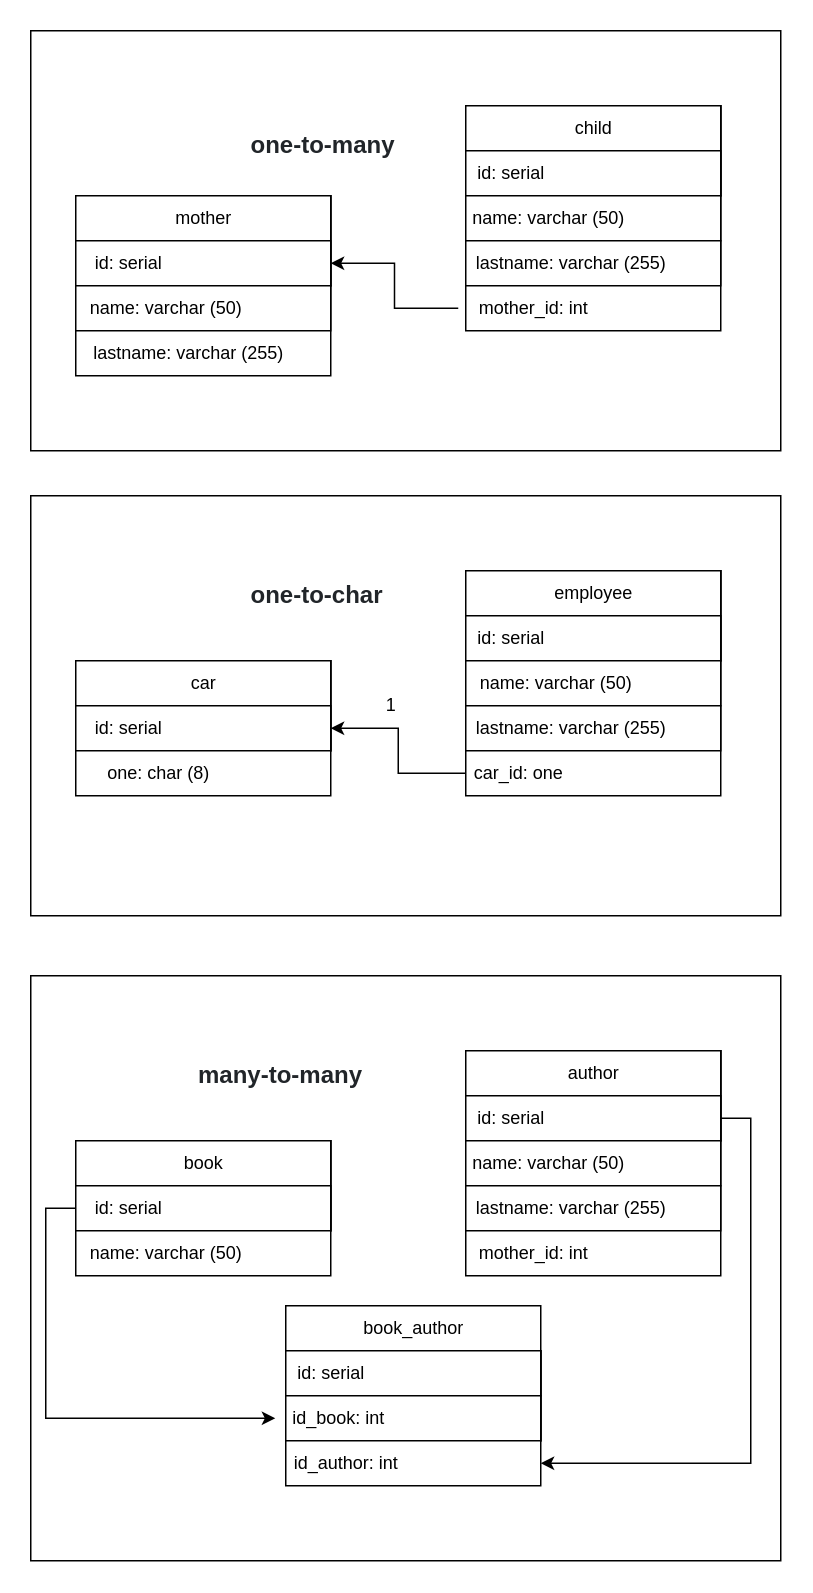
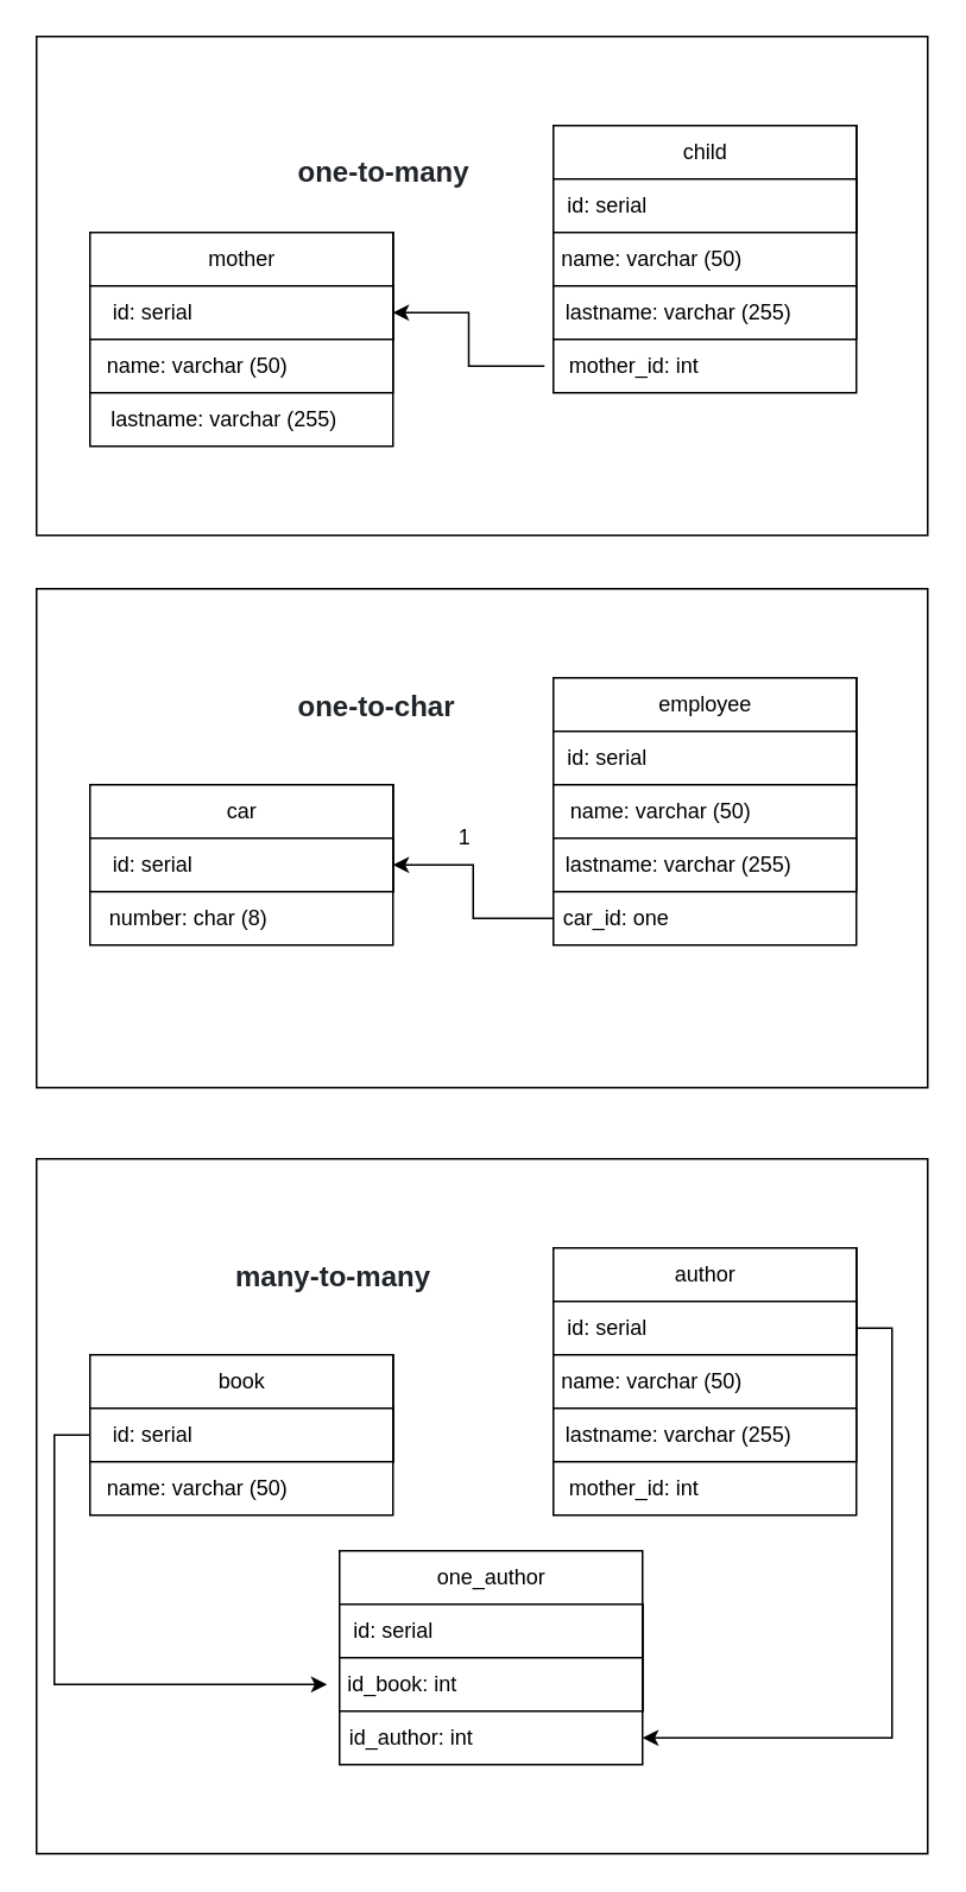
  <mxCell id="0" />
  <mxCell id="1" parent="0" />
  <mxCell id="2" value="" style="rounded=0;whiteSpace=wrap;html=1;" vertex="1" parent="1"><mxGeometry x="20" y="20" width="500" height="280" as="geometry" /></mxCell>
  <mxCell id="3" value="" style="rounded=0;whiteSpace=wrap;html=1;" vertex="1" parent="1"><mxGeometry x="310" y="160" width="170" height="60" as="geometry" /></mxCell>
  <mxCell id="4" value="" style="rounded=0;whiteSpace=wrap;html=1;" vertex="1" parent="1"><mxGeometry x="50" y="130" width="170" height="60" as="geometry" /></mxCell>
  <mxCell id="5" value="" style="rounded=0;whiteSpace=wrap;html=1;" vertex="1" parent="1"><mxGeometry x="100" y="130" width="120" height="60" as="geometry" /></mxCell>
  <mxCell id="6" value="" style="rounded=0;whiteSpace=wrap;html=1;" vertex="1" parent="1"><mxGeometry x="50" y="190" width="170" height="60" as="geometry" /></mxCell>
  <mxCell id="7" value="" style="rounded=0;whiteSpace=wrap;html=1;" vertex="1" parent="1"><mxGeometry x="50" y="160" width="170" height="60" as="geometry" /></mxCell>
  <mxCell id="8" value="" style="rounded=0;whiteSpace=wrap;html=1;" vertex="1" parent="1"><mxGeometry x="50" y="130" width="170" height="60" as="geometry" /></mxCell>
  <mxCell id="9" value="" style="endArrow=none;html=1;rounded=0;entryX=1;entryY=0.5;entryDx=0;entryDy=0;exitX=0;exitY=0.5;exitDx=0;exitDy=0;" edge="1" parent="1" source="8" target="8"><mxGeometry width="50" height="50" relative="1" as="geometry"><mxPoint x="100" y="160" as="sourcePoint" /><mxPoint x="150" y="110" as="targetPoint" /></mxGeometry></mxCell>
  <mxCell id="10" value="mother" style="text;html=1;align=center;verticalAlign=middle;resizable=0;points=[];autosize=1;strokeColor=none;fillColor=none;" vertex="1" parent="1"><mxGeometry x="105" y="130" width="60" height="30" as="geometry" /></mxCell>
  <mxCell id="11" value="id: serial" style="text;html=1;align=center;verticalAlign=middle;resizable=0;points=[];autosize=1;strokeColor=none;fillColor=none;" vertex="1" parent="1"><mxGeometry x="50" y="160" width="70" height="30" as="geometry" /></mxCell>
  <mxCell id="12" value="name: varchar (50)" style="text;html=1;align=center;verticalAlign=middle;resizable=0;points=[];autosize=1;strokeColor=none;fillColor=none;" vertex="1" parent="1"><mxGeometry x="50" y="190" width="120" height="30" as="geometry" /></mxCell>
  <mxCell id="13" value="lastname: varchar (255)" style="text;html=1;align=center;verticalAlign=middle;resizable=0;points=[];autosize=1;strokeColor=none;fillColor=none;" vertex="1" parent="1"><mxGeometry x="50" y="220" width="150" height="30" as="geometry" /></mxCell>
  <mxCell id="14" value="" style="rounded=0;whiteSpace=wrap;html=1;" vertex="1" parent="1"><mxGeometry x="310" y="70" width="170" height="60" as="geometry" /></mxCell>
  <mxCell id="15" value="" style="rounded=0;whiteSpace=wrap;html=1;" vertex="1" parent="1"><mxGeometry x="360" y="70" width="120" height="60" as="geometry" /></mxCell>
  <mxCell id="16" value="" style="rounded=0;whiteSpace=wrap;html=1;" vertex="1" parent="1"><mxGeometry x="310" y="130" width="170" height="60" as="geometry" /></mxCell>
  <mxCell id="17" value="" style="rounded=0;whiteSpace=wrap;html=1;" vertex="1" parent="1"><mxGeometry x="310" y="100" width="170" height="60" as="geometry" /></mxCell>
  <mxCell id="18" value="" style="rounded=0;whiteSpace=wrap;html=1;" vertex="1" parent="1"><mxGeometry x="310" y="70" width="170" height="60" as="geometry" /></mxCell>
  <mxCell id="19" value="" style="endArrow=none;html=1;rounded=0;entryX=1;entryY=0.5;entryDx=0;entryDy=0;exitX=0;exitY=0.5;exitDx=0;exitDy=0;" edge="1" parent="1" source="18" target="18"><mxGeometry width="50" height="50" relative="1" as="geometry"><mxPoint x="360" y="100" as="sourcePoint" /><mxPoint x="410" y="50" as="targetPoint" /></mxGeometry></mxCell>
  <mxCell id="20" value="child" style="text;html=1;align=center;verticalAlign=middle;resizable=0;points=[];autosize=1;strokeColor=none;fillColor=none;" vertex="1" parent="1"><mxGeometry x="370" y="70" width="50" height="30" as="geometry" /></mxCell>
  <mxCell id="21" value="id: serial" style="text;html=1;align=center;verticalAlign=middle;resizable=0;points=[];autosize=1;strokeColor=none;fillColor=none;" vertex="1" parent="1"><mxGeometry x="305" y="100" width="70" height="30" as="geometry" /></mxCell>
  <mxCell id="22" value="name: varchar (50)" style="text;html=1;align=center;verticalAlign=middle;resizable=0;points=[];autosize=1;strokeColor=none;fillColor=none;" vertex="1" parent="1"><mxGeometry x="305" y="130" width="120" height="30" as="geometry" /></mxCell>
  <mxCell id="23" value="lastname: varchar (255)" style="text;html=1;align=center;verticalAlign=middle;resizable=0;points=[];autosize=1;strokeColor=none;fillColor=none;" vertex="1" parent="1"><mxGeometry x="305" y="160" width="150" height="30" as="geometry" /></mxCell>
  <mxCell id="24" style="edgeStyle=orthogonalEdgeStyle;rounded=0;orthogonalLoop=1;jettySize=auto;html=1;entryX=1;entryY=0.75;entryDx=0;entryDy=0;" edge="1" parent="1" source="25" target="8"><mxGeometry relative="1" as="geometry" /></mxCell>
  <mxCell id="25" value="mother_id: int" style="text;html=1;align=center;verticalAlign=middle;resizable=0;points=[];autosize=1;strokeColor=none;fillColor=none;" vertex="1" parent="1"><mxGeometry x="305" y="190" width="100" height="30" as="geometry" /></mxCell>
  <mxCell id="26" value="&lt;strong style=&quot;box-sizing: border-box; font-weight: bolder; color: rgb(33, 37, 41); font-family: Arial, &amp;quot;Helvetica Neue&amp;quot;, sans-serif; font-size: 16px; font-style: normal; font-variant-ligatures: normal; font-variant-caps: normal; letter-spacing: normal; orphans: 2; text-align: left; text-indent: 0px; text-transform: none; widows: 2; word-spacing: 0px; -webkit-text-stroke-width: 0px; background-color: rgb(255, 255, 255); text-decoration-thickness: initial; text-decoration-style: initial; text-decoration-color: initial;&quot;&gt;one-to-many&lt;/strong&gt;" style="text;whiteSpace=wrap;html=1;" vertex="1" parent="1"><mxGeometry x="165" y="80" width="130" height="40" as="geometry" /></mxCell>
  <mxCell id="27" value="" style="rounded=0;whiteSpace=wrap;html=1;" vertex="1" parent="1"><mxGeometry x="20" y="330" width="500" height="280" as="geometry" /></mxCell>
  <mxCell id="28" value="" style="rounded=0;whiteSpace=wrap;html=1;" vertex="1" parent="1"><mxGeometry x="310" y="470" width="170" height="60" as="geometry" /></mxCell>
  <mxCell id="29" value="" style="rounded=0;whiteSpace=wrap;html=1;" vertex="1" parent="1"><mxGeometry x="50" y="440" width="170" height="60" as="geometry" /></mxCell>
  <mxCell id="30" value="" style="rounded=0;whiteSpace=wrap;html=1;" vertex="1" parent="1"><mxGeometry x="100" y="440" width="120" height="60" as="geometry" /></mxCell>
  <mxCell id="31" value="" style="rounded=0;whiteSpace=wrap;html=1;" vertex="1" parent="1"><mxGeometry x="50" y="470" width="170" height="60" as="geometry" /></mxCell>
  <mxCell id="32" value="" style="rounded=0;whiteSpace=wrap;html=1;" vertex="1" parent="1"><mxGeometry x="50" y="440" width="170" height="60" as="geometry" /></mxCell>
  <mxCell id="33" value="" style="endArrow=none;html=1;rounded=0;entryX=1;entryY=0.5;entryDx=0;entryDy=0;exitX=0;exitY=0.5;exitDx=0;exitDy=0;" edge="1" parent="1" source="32" target="32"><mxGeometry width="50" height="50" relative="1" as="geometry"><mxPoint x="100" y="470" as="sourcePoint" /><mxPoint x="150" y="420" as="targetPoint" /></mxGeometry></mxCell>
  <mxCell id="34" value="car" style="text;html=1;align=center;verticalAlign=middle;resizable=0;points=[];autosize=1;strokeColor=none;fillColor=none;" vertex="1" parent="1"><mxGeometry x="115" y="440" width="40" height="30" as="geometry" /></mxCell>
  <mxCell id="35" value="id: serial" style="text;html=1;align=center;verticalAlign=middle;resizable=0;points=[];autosize=1;strokeColor=none;fillColor=none;" vertex="1" parent="1"><mxGeometry x="50" y="470" width="70" height="30" as="geometry" /></mxCell>
- <mxCell id="36" value="one: char (8)" style="text;html=1;align=center;verticalAlign=middle;resizable=0;points=[];autosize=1;strokeColor=none;fillColor=none;" vertex="1" parent="1"><mxGeometry x="50" y="500" width="110" height="30" as="geometry" /></mxCell>
+ <mxCell id="36" value="number: char (8)" style="text;html=1;align=center;verticalAlign=middle;resizable=0;points=[];autosize=1;strokeColor=none;fillColor=none;" vertex="1" parent="1"><mxGeometry x="50" y="500" width="110" height="30" as="geometry" /></mxCell>
  <mxCell id="37" value="" style="rounded=0;whiteSpace=wrap;html=1;" vertex="1" parent="1"><mxGeometry x="310" y="380" width="170" height="60" as="geometry" /></mxCell>
  <mxCell id="38" value="" style="rounded=0;whiteSpace=wrap;html=1;" vertex="1" parent="1"><mxGeometry x="360" y="380" width="120" height="60" as="geometry" /></mxCell>
  <mxCell id="39" value="" style="rounded=0;whiteSpace=wrap;html=1;" vertex="1" parent="1"><mxGeometry x="310" y="440" width="170" height="60" as="geometry" /></mxCell>
  <mxCell id="40" value="" style="rounded=0;whiteSpace=wrap;html=1;" vertex="1" parent="1"><mxGeometry x="310" y="410" width="170" height="60" as="geometry" /></mxCell>
  <mxCell id="41" value="" style="rounded=0;whiteSpace=wrap;html=1;" vertex="1" parent="1"><mxGeometry x="310" y="380" width="170" height="60" as="geometry" /></mxCell>
  <mxCell id="42" value="" style="endArrow=none;html=1;rounded=0;entryX=1;entryY=0.5;entryDx=0;entryDy=0;exitX=0;exitY=0.5;exitDx=0;exitDy=0;" edge="1" parent="1" source="41" target="41"><mxGeometry width="50" height="50" relative="1" as="geometry"><mxPoint x="360" y="410" as="sourcePoint" /><mxPoint x="410" y="360" as="targetPoint" /></mxGeometry></mxCell>
  <mxCell id="43" value="employee" style="text;html=1;align=center;verticalAlign=middle;resizable=0;points=[];autosize=1;strokeColor=none;fillColor=none;" vertex="1" parent="1"><mxGeometry x="355" y="380" width="80" height="30" as="geometry" /></mxCell>
  <mxCell id="44" value="id: serial" style="text;html=1;align=center;verticalAlign=middle;resizable=0;points=[];autosize=1;strokeColor=none;fillColor=none;" vertex="1" parent="1"><mxGeometry x="305" y="410" width="70" height="30" as="geometry" /></mxCell>
  <mxCell id="45" value="name: varchar (50)" style="text;html=1;align=center;verticalAlign=middle;resizable=0;points=[];autosize=1;strokeColor=none;fillColor=none;" vertex="1" parent="1"><mxGeometry x="310" y="440" width="120" height="30" as="geometry" /></mxCell>
  <mxCell id="46" value="lastname: varchar (255)" style="text;html=1;align=center;verticalAlign=middle;resizable=0;points=[];autosize=1;strokeColor=none;fillColor=none;" vertex="1" parent="1"><mxGeometry x="305" y="470" width="150" height="30" as="geometry" /></mxCell>
  <mxCell id="47" style="edgeStyle=orthogonalEdgeStyle;rounded=0;orthogonalLoop=1;jettySize=auto;html=1;entryX=1;entryY=0.75;entryDx=0;entryDy=0;exitX=0;exitY=0.75;exitDx=0;exitDy=0;" edge="1" parent="1" source="28" target="32"><mxGeometry relative="1" as="geometry" /></mxCell>
  <mxCell id="48" value="car_id: one" style="text;html=1;align=center;verticalAlign=middle;resizable=0;points=[];autosize=1;strokeColor=none;fillColor=none;" vertex="1" parent="1"><mxGeometry x="305" y="500" width="80" height="30" as="geometry" /></mxCell>
  <mxCell id="49" value="&lt;strong style=&quot;box-sizing: border-box; font-weight: bolder; color: rgb(33, 37, 41); font-family: Arial, &amp;quot;Helvetica Neue&amp;quot;, sans-serif; font-size: 16px; font-style: normal; font-variant-ligatures: normal; font-variant-caps: normal; letter-spacing: normal; orphans: 2; text-align: left; text-indent: 0px; text-transform: none; widows: 2; word-spacing: 0px; -webkit-text-stroke-width: 0px; background-color: rgb(255, 255, 255); text-decoration-thickness: initial; text-decoration-style: initial; text-decoration-color: initial;&quot;&gt;one-to-char&lt;/strong&gt;" style="text;whiteSpace=wrap;html=1;" vertex="1" parent="1"><mxGeometry x="165" y="380" width="130" height="40" as="geometry" /></mxCell>
  <mxCell id="50" value="" style="rounded=0;whiteSpace=wrap;html=1;" vertex="1" parent="1"><mxGeometry x="20" y="650" width="500" height="390" as="geometry" /></mxCell>
  <mxCell id="51" value="" style="rounded=0;whiteSpace=wrap;html=1;" vertex="1" parent="1"><mxGeometry x="310" y="790" width="170" height="60" as="geometry" /></mxCell>
  <mxCell id="52" value="" style="rounded=0;whiteSpace=wrap;html=1;" vertex="1" parent="1"><mxGeometry x="50" y="760" width="170" height="60" as="geometry" /></mxCell>
  <mxCell id="53" value="" style="rounded=0;whiteSpace=wrap;html=1;" vertex="1" parent="1"><mxGeometry x="100" y="760" width="120" height="60" as="geometry" /></mxCell>
  <mxCell id="54" value="" style="rounded=0;whiteSpace=wrap;html=1;" vertex="1" parent="1"><mxGeometry x="50" y="790" width="170" height="60" as="geometry" /></mxCell>
  <mxCell id="55" value="" style="rounded=0;whiteSpace=wrap;html=1;" vertex="1" parent="1"><mxGeometry x="50" y="760" width="170" height="60" as="geometry" /></mxCell>
  <mxCell id="56" value="" style="endArrow=none;html=1;rounded=0;entryX=1;entryY=0.5;entryDx=0;entryDy=0;exitX=0;exitY=0.5;exitDx=0;exitDy=0;" edge="1" parent="1" source="55" target="55"><mxGeometry width="50" height="50" relative="1" as="geometry"><mxPoint x="100" y="790" as="sourcePoint" /><mxPoint x="150" y="740" as="targetPoint" /></mxGeometry></mxCell>
  <mxCell id="57" value="book" style="text;html=1;align=center;verticalAlign=middle;resizable=0;points=[];autosize=1;strokeColor=none;fillColor=none;" vertex="1" parent="1"><mxGeometry x="110" y="760" width="50" height="30" as="geometry" /></mxCell>
  <mxCell id="58" style="edgeStyle=orthogonalEdgeStyle;rounded=0;orthogonalLoop=1;jettySize=auto;html=1;entryX=-0.025;entryY=0.5;entryDx=0;entryDy=0;entryPerimeter=0;" edge="1" parent="1" source="59" target="81"><mxGeometry relative="1" as="geometry"><Array as="points"><mxPoint x="30" y="805" /><mxPoint x="30" y="945" /></Array></mxGeometry></mxCell>
  <mxCell id="59" value="id: serial" style="text;html=1;align=center;verticalAlign=middle;resizable=0;points=[];autosize=1;strokeColor=none;fillColor=none;" vertex="1" parent="1"><mxGeometry x="50" y="790" width="70" height="30" as="geometry" /></mxCell>
  <mxCell id="60" value="name: varchar (50)" style="text;html=1;align=center;verticalAlign=middle;resizable=0;points=[];autosize=1;strokeColor=none;fillColor=none;" vertex="1" parent="1"><mxGeometry x="50" y="820" width="120" height="30" as="geometry" /></mxCell>
  <mxCell id="61" value="" style="rounded=0;whiteSpace=wrap;html=1;" vertex="1" parent="1"><mxGeometry x="310" y="700" width="170" height="60" as="geometry" /></mxCell>
  <mxCell id="62" value="" style="rounded=0;whiteSpace=wrap;html=1;" vertex="1" parent="1"><mxGeometry x="360" y="700" width="120" height="60" as="geometry" /></mxCell>
  <mxCell id="63" value="" style="rounded=0;whiteSpace=wrap;html=1;" vertex="1" parent="1"><mxGeometry x="310" y="760" width="170" height="60" as="geometry" /></mxCell>
  <mxCell id="64" value="" style="rounded=0;whiteSpace=wrap;html=1;" vertex="1" parent="1"><mxGeometry x="310" y="730" width="170" height="60" as="geometry" /></mxCell>
  <mxCell id="65" style="edgeStyle=orthogonalEdgeStyle;rounded=0;orthogonalLoop=1;jettySize=auto;html=1;exitX=1;exitY=0.75;exitDx=0;exitDy=0;entryX=1;entryY=0.75;entryDx=0;entryDy=0;" edge="1" parent="1" source="66" target="77"><mxGeometry relative="1" as="geometry" /></mxCell>
  <mxCell id="66" value="" style="rounded=0;whiteSpace=wrap;html=1;" vertex="1" parent="1"><mxGeometry x="310" y="700" width="170" height="60" as="geometry" /></mxCell>
  <mxCell id="67" value="" style="endArrow=none;html=1;rounded=0;entryX=1;entryY=0.5;entryDx=0;entryDy=0;exitX=0;exitY=0.5;exitDx=0;exitDy=0;" edge="1" parent="1" source="66" target="66"><mxGeometry width="50" height="50" relative="1" as="geometry"><mxPoint x="360" y="730" as="sourcePoint" /><mxPoint x="410" y="680" as="targetPoint" /></mxGeometry></mxCell>
  <mxCell id="68" value="author" style="text;html=1;align=center;verticalAlign=middle;resizable=0;points=[];autosize=1;strokeColor=none;fillColor=none;" vertex="1" parent="1"><mxGeometry x="365" y="700" width="60" height="30" as="geometry" /></mxCell>
  <mxCell id="69" value="id: serial" style="text;html=1;align=center;verticalAlign=middle;resizable=0;points=[];autosize=1;strokeColor=none;fillColor=none;" vertex="1" parent="1"><mxGeometry x="305" y="730" width="70" height="30" as="geometry" /></mxCell>
  <mxCell id="70" value="name: varchar (50)" style="text;html=1;align=center;verticalAlign=middle;resizable=0;points=[];autosize=1;strokeColor=none;fillColor=none;" vertex="1" parent="1"><mxGeometry x="305" y="760" width="120" height="30" as="geometry" /></mxCell>
  <mxCell id="71" value="lastname: varchar (255)" style="text;html=1;align=center;verticalAlign=middle;resizable=0;points=[];autosize=1;strokeColor=none;fillColor=none;" vertex="1" parent="1"><mxGeometry x="305" y="790" width="150" height="30" as="geometry" /></mxCell>
  <mxCell id="72" value="mother_id: int" style="text;html=1;align=center;verticalAlign=middle;resizable=0;points=[];autosize=1;strokeColor=none;fillColor=none;" vertex="1" parent="1"><mxGeometry x="305" y="820" width="100" height="30" as="geometry" /></mxCell>
  <mxCell id="73" value="&lt;strong style=&quot;box-sizing: border-box; font-weight: bolder; color: rgb(33, 37, 41); font-family: Arial, &amp;quot;Helvetica Neue&amp;quot;, sans-serif; font-size: 16px; font-style: normal; font-variant-ligatures: normal; font-variant-caps: normal; letter-spacing: normal; orphans: 2; text-align: left; text-indent: 0px; text-transform: none; widows: 2; word-spacing: 0px; -webkit-text-stroke-width: 0px; background-color: rgb(255, 255, 255); text-decoration-thickness: initial; text-decoration-style: initial; text-decoration-color: initial;&quot;&gt;many-to-many&lt;/strong&gt;" style="text;whiteSpace=wrap;html=1;" vertex="1" parent="1"><mxGeometry x="130" y="700" width="130" height="40" as="geometry" /></mxCell>
  <mxCell id="74" value="" style="rounded=0;whiteSpace=wrap;html=1;" vertex="1" parent="1"><mxGeometry x="190" y="900" width="170" height="60" as="geometry" /></mxCell>
  <mxCell id="75" value="" style="rounded=0;whiteSpace=wrap;html=1;" vertex="1" parent="1"><mxGeometry x="240" y="900" width="120" height="60" as="geometry" /></mxCell>
  <mxCell id="76" value="" style="rounded=0;whiteSpace=wrap;html=1;" vertex="1" parent="1"><mxGeometry x="190" y="870" width="170" height="60" as="geometry" /></mxCell>
  <mxCell id="77" value="" style="rounded=0;whiteSpace=wrap;html=1;" vertex="1" parent="1"><mxGeometry x="190" y="930" width="170" height="60" as="geometry" /></mxCell>
  <mxCell id="78" value="" style="rounded=0;whiteSpace=wrap;html=1;" vertex="1" parent="1"><mxGeometry x="190" y="900" width="170" height="60" as="geometry" /></mxCell>
  <mxCell id="79" value="" style="endArrow=none;html=1;rounded=0;entryX=1;entryY=0.5;entryDx=0;entryDy=0;exitX=0;exitY=0.5;exitDx=0;exitDy=0;" edge="1" parent="1" source="78" target="78"><mxGeometry width="50" height="50" relative="1" as="geometry"><mxPoint x="240" y="930" as="sourcePoint" /><mxPoint x="290" y="880" as="targetPoint" /></mxGeometry></mxCell>
- <mxCell id="80" value="book_author" style="text;html=1;align=center;verticalAlign=middle;resizable=0;points=[];autosize=1;strokeColor=none;fillColor=none;" vertex="1" parent="1"><mxGeometry x="230" y="870" width="90" height="30" as="geometry" /></mxCell>
+ <mxCell id="80" value="one_author" style="text;html=1;align=center;verticalAlign=middle;resizable=0;points=[];autosize=1;strokeColor=none;fillColor=none;" vertex="1" parent="1"><mxGeometry x="230" y="870" width="90" height="30" as="geometry" /></mxCell>
  <mxCell id="81" value="id_book: int" style="text;html=1;align=center;verticalAlign=middle;resizable=0;points=[];autosize=1;strokeColor=none;fillColor=none;" vertex="1" parent="1"><mxGeometry x="185" y="930" width="80" height="30" as="geometry" /></mxCell>
  <mxCell id="82" value="id_author: int" style="text;html=1;align=center;verticalAlign=middle;resizable=0;points=[];autosize=1;strokeColor=none;fillColor=none;" vertex="1" parent="1"><mxGeometry x="185" y="960" width="90" height="30" as="geometry" /></mxCell>
  <mxCell id="83" value="id: serial" style="text;html=1;align=center;verticalAlign=middle;resizable=0;points=[];autosize=1;strokeColor=none;fillColor=none;" vertex="1" parent="1"><mxGeometry x="185" y="900" width="70" height="30" as="geometry" /></mxCell>
  <mxCell id="84" value="1" style="text;html=1;align=center;verticalAlign=middle;resizable=0;points=[];autosize=1;strokeColor=none;fillColor=none;" vertex="1" parent="1"><mxGeometry x="245" y="455" width="30" height="30" as="geometry" /></mxCell>
